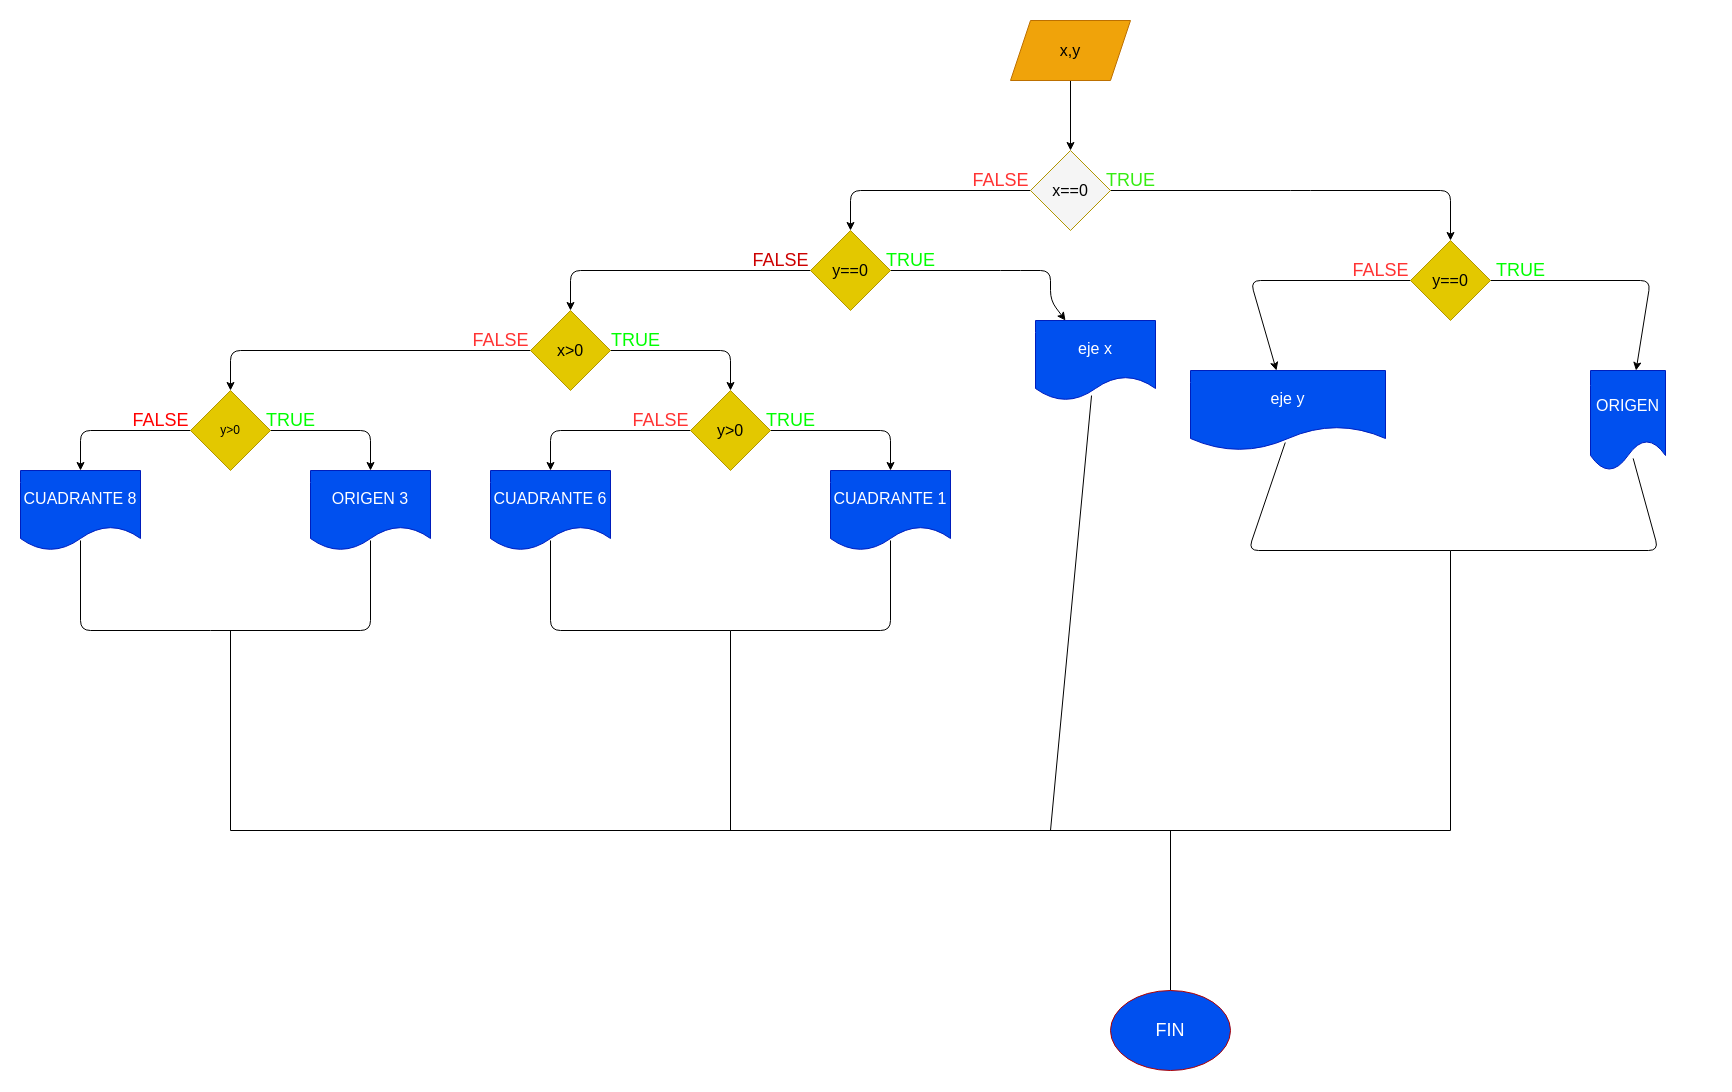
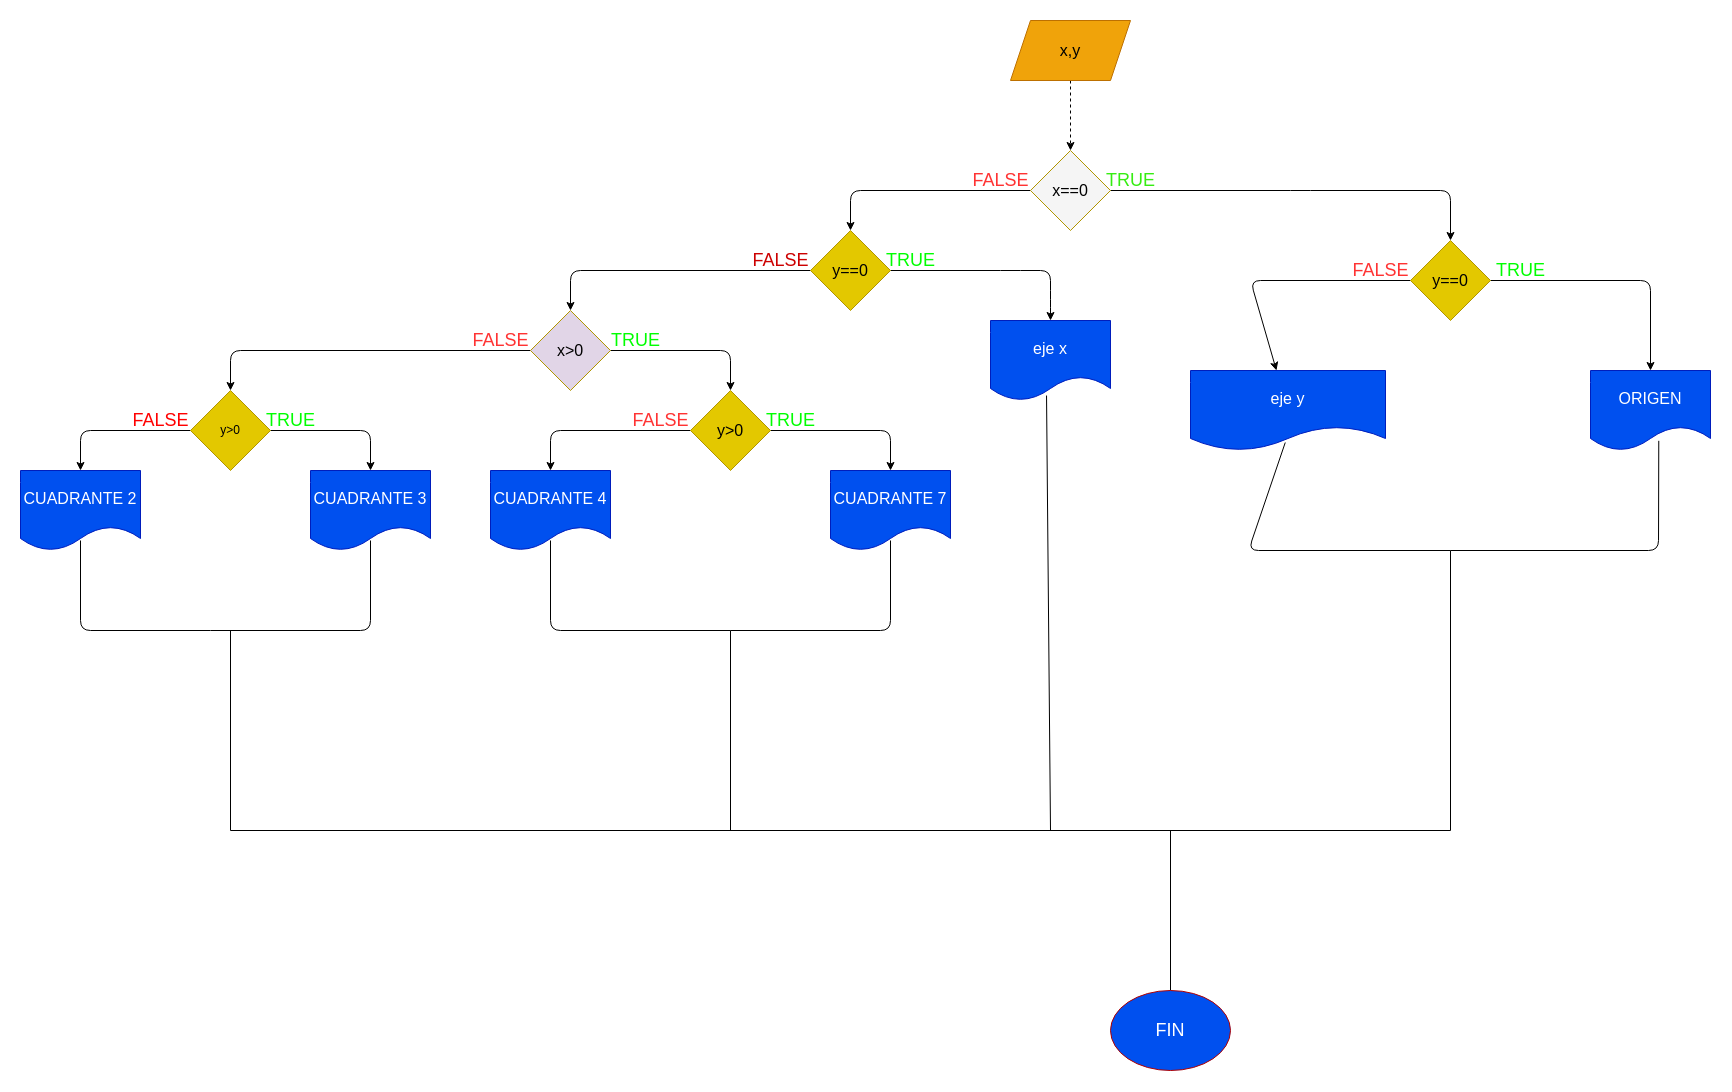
  <mxCell id="0" />
  <mxCell id="1" parent="0" />
- <mxCell id="2" value="" style="edgeStyle=none;html=1;fontSize=18;" edge="1" parent="1" source="3" target="6"><mxGeometry relative="1" as="geometry" /></mxCell>
+ <mxCell id="2" value="" style="edgeStyle=none;html=1;fontSize=18;dashed=1;" edge="1" parent="1" source="3" target="6"><mxGeometry relative="1" as="geometry" /></mxCell>
  <mxCell id="3" value="&lt;font size=&quot;3&quot;&gt;x,y&lt;/font&gt;" style="shape=parallelogram;perimeter=parallelogramPerimeter;whiteSpace=wrap;html=1;fixedSize=1;fillColor=#f0a30a;fontColor=#000000;strokeColor=#BD7000;" vertex="1" parent="1"><mxGeometry x="1010" y="20" width="120" height="60" as="geometry" /></mxCell>
  <mxCell id="4" value="" style="edgeStyle=none;html=1;fontSize=18;" edge="1" parent="1" source="6" target="9"><mxGeometry relative="1" as="geometry"><Array as="points"><mxPoint x="1300" y="190" /><mxPoint x="1450" y="190" /></Array></mxGeometry></mxCell>
  <mxCell id="5" value="" style="edgeStyle=none;html=1;fontSize=18;" edge="1" parent="1" source="6" target="12"><mxGeometry relative="1" as="geometry"><Array as="points"><mxPoint x="850" y="190" /></Array></mxGeometry></mxCell>
  <mxCell id="6" value="&lt;font size=&quot;3&quot;&gt;x==0&lt;br&gt;&lt;/font&gt;" style="rhombus;whiteSpace=wrap;html=1;fillColor=#f5f5f5;fontColor=#000000;strokeColor=#B09500;" vertex="1" parent="1"><mxGeometry x="1030" y="150" width="80" height="80" as="geometry" /></mxCell>
  <mxCell id="7" value="" style="edgeStyle=none;html=1;fontSize=18;" edge="1" parent="1" source="9" target="16"><mxGeometry relative="1" as="geometry"><Array as="points"><mxPoint x="1650" y="280" /></Array></mxGeometry></mxCell>
  <mxCell id="8" value="" style="edgeStyle=none;html=1;fontSize=18;" edge="1" parent="1" source="9" target="20"><mxGeometry relative="1" as="geometry"><Array as="points"><mxPoint x="1250" y="280" /></Array></mxGeometry></mxCell>
  <mxCell id="9" value="&lt;font size=&quot;3&quot;&gt;y==0&lt;/font&gt;" style="rhombus;whiteSpace=wrap;html=1;fillColor=#e3c800;fontColor=#000000;strokeColor=#B09500;" vertex="1" parent="1"><mxGeometry x="1410" y="240" width="80" height="80" as="geometry" /></mxCell>
  <mxCell id="10" value="" style="edgeStyle=none;html=1;fontSize=18;" edge="1" parent="1" source="12" target="15"><mxGeometry relative="1" as="geometry"><Array as="points"><mxPoint x="570" y="270" /></Array></mxGeometry></mxCell>
  <mxCell id="11" value="" style="edgeStyle=none;html=1;fontSize=18;" edge="1" parent="1" source="12" target="21"><mxGeometry relative="1" as="geometry"><Array as="points"><mxPoint x="1010" y="270" /><mxPoint x="1050" y="270" /><mxPoint x="1050" y="300" /></Array></mxGeometry></mxCell>
  <mxCell id="12" value="&lt;font size=&quot;3&quot;&gt;y==0&lt;/font&gt;" style="rhombus;whiteSpace=wrap;html=1;fillColor=#e3c800;fontColor=#000000;strokeColor=#B09500;" vertex="1" parent="1"><mxGeometry y="230" width="80" height="80" as="geometry" x="810" /></mxCell>
  <mxCell id="13" value="" style="edgeStyle=none;html=1;fontSize=18;" edge="1" parent="1" source="15" target="19"><mxGeometry relative="1" as="geometry"><Array as="points"><mxPoint x="730" y="350" /></Array></mxGeometry></mxCell>
  <mxCell id="14" value="" style="edgeStyle=none;html=1;fontSize=18;" edge="1" parent="1" source="15" target="24"><mxGeometry relative="1" as="geometry"><Array as="points"><mxPoint x="230" y="350" /></Array></mxGeometry></mxCell>
- <mxCell id="15" value="&lt;font size=&quot;3&quot;&gt;x&amp;gt;0&lt;/font&gt;" style="rhombus;whiteSpace=wrap;html=1;fillColor=#e3c800;fontColor=#000000;strokeColor=#B09500;" vertex="1" parent="1"><mxGeometry x="530" y="310" width="80" height="80" as="geometry" /></mxCell>
- <mxCell id="16" value="&lt;font size=&quot;3&quot;&gt;ORIGEN&lt;/font&gt;" style="shape=document;whiteSpace=wrap;html=1;boundedLbl=1;fillColor=#0050ef;fontColor=#ffffff;strokeColor=#001DBC;" vertex="1" parent="1"><mxGeometry x="1590" y="370" width="75" height="100" as="geometry" /></mxCell>
+ <mxCell id="15" value="&lt;font size=&quot;3&quot;&gt;x&amp;gt;0&lt;/font&gt;" style="rhombus;whiteSpace=wrap;html=1;fillColor=#e1d5e7;fontColor=#000000;strokeColor=#B09500;" vertex="1" parent="1"><mxGeometry x="530" y="310" width="80" height="80" as="geometry" /></mxCell>
+ <mxCell id="16" value="&lt;font size=&quot;3&quot;&gt;ORIGEN&lt;/font&gt;" style="shape=document;whiteSpace=wrap;html=1;boundedLbl=1;fillColor=#0050ef;fontColor=#ffffff;strokeColor=#001DBC;" vertex="1" parent="1"><mxGeometry x="1590" y="370" width="120" height="80" as="geometry" /></mxCell>
  <mxCell id="17" value="" style="edgeStyle=none;html=1;fontSize=18;" edge="1" parent="1" source="19" target="25"><mxGeometry relative="1" as="geometry"><Array as="points"><mxPoint x="890" y="430" /></Array></mxGeometry></mxCell>
  <mxCell id="18" value="" style="edgeStyle=none;html=1;fontSize=18;" edge="1" parent="1" source="19" target="26"><mxGeometry relative="1" as="geometry"><Array as="points"><mxPoint x="550" y="430" /></Array></mxGeometry></mxCell>
  <mxCell id="19" value="&lt;font size=&quot;3&quot;&gt;y&amp;gt;0&lt;/font&gt;" style="rhombus;whiteSpace=wrap;html=1;fillColor=#e3c800;fontColor=#000000;strokeColor=#B09500;" vertex="1" parent="1"><mxGeometry x="690" y="390" width="80" height="80" as="geometry" /></mxCell>
  <mxCell id="20" value="&lt;font size=&quot;3&quot;&gt;eje y&lt;/font&gt;" style="shape=document;whiteSpace=wrap;html=1;boundedLbl=1;fillColor=#0050ef;fontColor=#ffffff;strokeColor=#001DBC;" vertex="1" parent="1"><mxGeometry x="1190" y="370" width="195" height="80" as="geometry" /></mxCell>
- <mxCell id="21" value="&lt;font size=&quot;3&quot;&gt;eje x&lt;/font&gt;" style="shape=document;whiteSpace=wrap;html=1;boundedLbl=1;fillColor=#0050ef;fontColor=#ffffff;strokeColor=#001DBC;" vertex="1" parent="1"><mxGeometry x="1035" y="320" width="120" height="80" as="geometry" /></mxCell>
+ <mxCell id="21" value="&lt;font size=&quot;3&quot;&gt;eje x&lt;/font&gt;" style="shape=document;whiteSpace=wrap;html=1;boundedLbl=1;fillColor=#0050ef;fontColor=#ffffff;strokeColor=#001DBC;" vertex="1" parent="1"><mxGeometry x="990" y="320" width="120" height="80" as="geometry" /></mxCell>
  <mxCell id="22" value="" style="edgeStyle=none;html=1;fontSize=18;" edge="1" parent="1" source="24" target="27"><mxGeometry relative="1" as="geometry"><Array as="points"><mxPoint x="370" y="430" /></Array></mxGeometry></mxCell>
  <mxCell id="23" value="" style="edgeStyle=none;html=1;fontSize=18;" edge="1" parent="1" source="24" target="28"><mxGeometry relative="1" as="geometry"><Array as="points"><mxPoint x="80" y="430" /></Array></mxGeometry></mxCell>
  <mxCell id="24" value="y&amp;gt;0" style="rhombus;whiteSpace=wrap;html=1;fillColor=#e3c800;fontColor=#000000;strokeColor=#B09500;" vertex="1" parent="1"><mxGeometry x="190" y="390" width="80" height="80" as="geometry" /></mxCell>
- <mxCell id="25" value="&lt;font size=&quot;3&quot;&gt;CUADRANTE 1&lt;/font&gt;" style="shape=document;whiteSpace=wrap;html=1;boundedLbl=1;fillColor=#0050ef;fontColor=#ffffff;strokeColor=#001DBC;" vertex="1" parent="1"><mxGeometry x="830" y="470" width="120" height="80" as="geometry" /></mxCell>
- <mxCell id="26" value="&lt;font size=&quot;3&quot;&gt;CUADRANTE 6&lt;/font&gt;" style="shape=document;whiteSpace=wrap;html=1;boundedLbl=1;fillColor=#0050ef;fontColor=#ffffff;strokeColor=#001DBC;" vertex="1" parent="1"><mxGeometry x="490" y="470" width="120" height="80" as="geometry" /></mxCell>
- <mxCell id="27" value="&lt;font size=&quot;3&quot;&gt;ORIGEN 3&lt;/font&gt;" style="shape=document;whiteSpace=wrap;html=1;boundedLbl=1;fillColor=#0050ef;fontColor=#ffffff;strokeColor=#001DBC;" vertex="1" parent="1"><mxGeometry x="310" y="470" width="120" height="80" as="geometry" /></mxCell>
- <mxCell id="28" value="&lt;font size=&quot;3&quot;&gt;CUADRANTE 8&lt;/font&gt;" style="shape=document;whiteSpace=wrap;html=1;boundedLbl=1;fillColor=#0050ef;fontColor=#ffffff;strokeColor=#001DBC;" vertex="1" parent="1"><mxGeometry x="20" y="470" width="120" height="80" as="geometry" /></mxCell>
+ <mxCell id="25" value="&lt;font size=&quot;3&quot;&gt;CUADRANTE 7&lt;/font&gt;" style="shape=document;whiteSpace=wrap;html=1;boundedLbl=1;fillColor=#0050ef;fontColor=#ffffff;strokeColor=#001DBC;" vertex="1" parent="1"><mxGeometry x="830" y="470" width="120" height="80" as="geometry" /></mxCell>
+ <mxCell id="26" value="&lt;font size=&quot;3&quot;&gt;CUADRANTE 4&lt;/font&gt;" style="shape=document;whiteSpace=wrap;html=1;boundedLbl=1;fillColor=#0050ef;fontColor=#ffffff;strokeColor=#001DBC;" vertex="1" parent="1"><mxGeometry x="490" y="470" width="120" height="80" as="geometry" /></mxCell>
+ <mxCell id="27" value="&lt;font size=&quot;3&quot;&gt;CUADRANTE 3&lt;/font&gt;" style="shape=document;whiteSpace=wrap;html=1;boundedLbl=1;fillColor=#0050ef;fontColor=#ffffff;strokeColor=#001DBC;" vertex="1" parent="1"><mxGeometry x="310" y="470" width="120" height="80" as="geometry" /></mxCell>
+ <mxCell id="28" value="&lt;font size=&quot;3&quot;&gt;CUADRANTE 2&lt;/font&gt;" style="shape=document;whiteSpace=wrap;html=1;boundedLbl=1;fillColor=#0050ef;fontColor=#ffffff;strokeColor=#001DBC;" vertex="1" parent="1"><mxGeometry x="20" y="470" width="120" height="80" as="geometry" /></mxCell>
  <mxCell id="29" value="" style="endArrow=none;html=1;fontSize=18;" edge="1" parent="1"><mxGeometry width="50" height="50" relative="1" as="geometry"><mxPoint x="730" y="630" as="sourcePoint" /><mxPoint x="550" y="540" as="targetPoint" /><Array as="points"><mxPoint x="550" y="630" /></Array></mxGeometry></mxCell>
  <mxCell id="30" value="" style="endArrow=none;html=1;fontSize=18;" edge="1" parent="1"><mxGeometry width="50" height="50" relative="1" as="geometry"><mxPoint x="730" y="630" as="sourcePoint" /><mxPoint x="890" y="540" as="targetPoint" /><Array as="points"><mxPoint x="890" y="630" /></Array></mxGeometry></mxCell>
  <mxCell id="31" value="" style="endArrow=none;html=1;fontSize=18;" edge="1" parent="1"><mxGeometry width="50" height="50" relative="1" as="geometry"><mxPoint x="210" y="630" as="sourcePoint" /><mxPoint x="80" y="540" as="targetPoint" /><Array as="points"><mxPoint x="80" y="630" /></Array></mxGeometry></mxCell>
  <mxCell id="32" value="" style="endArrow=none;html=1;fontSize=18;" edge="1" parent="1"><mxGeometry width="50" height="50" relative="1" as="geometry"><mxPoint x="210" y="630" as="sourcePoint" /><mxPoint x="370" y="540" as="targetPoint" /><Array as="points"><mxPoint x="370" y="630" /></Array></mxGeometry></mxCell>
  <mxCell id="33" value="" style="endArrow=none;html=1;fontSize=18;" edge="1" parent="1"><mxGeometry width="50" height="50" relative="1" as="geometry"><mxPoint x="230" y="830" as="sourcePoint" /><mxPoint x="230" y="630" as="targetPoint" /></mxGeometry></mxCell>
  <mxCell id="34" value="" style="endArrow=none;html=1;fontSize=18;" edge="1" parent="1"><mxGeometry width="50" height="50" relative="1" as="geometry"><mxPoint x="730" y="830" as="sourcePoint" /><mxPoint x="730" y="630" as="targetPoint" /></mxGeometry></mxCell>
  <mxCell id="35" value="" style="endArrow=none;html=1;fontSize=18;entryX=0.467;entryY=0.938;entryDx=0;entryDy=0;entryPerimeter=0;" edge="1" parent="1" target="21"><mxGeometry width="50" height="50" relative="1" as="geometry"><mxPoint x="1050" y="830" as="sourcePoint" /><mxPoint x="1050" y="390" as="targetPoint" /></mxGeometry></mxCell>
  <mxCell id="36" value="" style="endArrow=none;html=1;fontSize=18;entryX=0.486;entryY=0.9;entryDx=0;entryDy=0;entryPerimeter=0;" edge="1" parent="1" target="20"><mxGeometry width="50" height="50" relative="1" as="geometry"><mxPoint x="1450" y="550" as="sourcePoint" /><mxPoint x="1180" y="580" as="targetPoint" /><Array as="points"><mxPoint x="1248" y="550" /></Array></mxGeometry></mxCell>
  <mxCell id="37" value="" style="endArrow=none;html=1;fontSize=18;entryX=0.569;entryY=0.879;entryDx=0;entryDy=0;entryPerimeter=0;" edge="1" parent="1" target="16"><mxGeometry width="50" height="50" relative="1" as="geometry"><mxPoint x="1450" y="550" as="sourcePoint" /><mxPoint x="1180" y="580" as="targetPoint" /><Array as="points"><mxPoint x="1658" y="550" /></Array></mxGeometry></mxCell>
  <mxCell id="38" value="" style="endArrow=none;html=1;fontSize=18;" edge="1" parent="1"><mxGeometry width="50" height="50" relative="1" as="geometry"><mxPoint x="1450" y="830" as="sourcePoint" /><mxPoint x="1450" y="550" as="targetPoint" /></mxGeometry></mxCell>
  <mxCell id="39" value="" style="endArrow=none;html=1;fontSize=18;" edge="1" parent="1"><mxGeometry width="50" height="50" relative="1" as="geometry"><mxPoint x="230" y="830" as="sourcePoint" /><mxPoint x="1450" y="830" as="targetPoint" /></mxGeometry></mxCell>
  <mxCell id="40" value="" style="endArrow=none;html=1;fontSize=18;startArrow=none;" edge="1" parent="1" source="42"><mxGeometry width="50" height="50" relative="1" as="geometry"><mxPoint x="1160" y="1070" as="sourcePoint" /><mxPoint x="1170" y="830" as="targetPoint" /></mxGeometry></mxCell>
  <mxCell id="41" value="" style="endArrow=none;html=1;fontSize=18;" edge="1" parent="1" target="42"><mxGeometry width="50" height="50" relative="1" as="geometry"><mxPoint x="1160" y="1070" as="sourcePoint" /><mxPoint x="1160" y="830" as="targetPoint" /></mxGeometry></mxCell>
  <mxCell id="42" value="FIN" style="ellipse;whiteSpace=wrap;html=1;fontSize=18;fillColor=#0050ef;fontColor=#ffffff;strokeColor=#B20000;" vertex="1" parent="1"><mxGeometry x="1110" y="990" width="120" height="80" as="geometry" /></mxCell>
  <mxCell id="43" value="&lt;font color=&quot;#ff3333&quot;&gt;FALSE&lt;/font&gt;" style="text;html=1;align=center;verticalAlign=middle;resizable=0;points=[];autosize=1;strokeColor=none;fillColor=none;fontSize=18;" vertex="1" parent="1"><mxGeometry x="960" y="160" width="80" height="40" as="geometry" /></mxCell>
  <mxCell id="44" value="&lt;font color=&quot;#36ed12&quot;&gt;TRUE&lt;/font&gt;" style="text;html=1;align=center;verticalAlign=middle;resizable=0;points=[];autosize=1;strokeColor=none;fillColor=none;fontSize=18;" vertex="1" parent="1"><mxGeometry x="1095" y="160" width="70" height="40" as="geometry" /></mxCell>
  <mxCell id="45" value="FALSE" style="text;html=1;align=center;verticalAlign=middle;resizable=0;points=[];autosize=1;strokeColor=none;fillColor=none;fontSize=18;fontColor=#FF3333;" vertex="1" parent="1"><mxGeometry x="1340" y="250" width="80" height="40" as="geometry" /></mxCell>
  <mxCell id="46" value="&lt;font color=&quot;#00ff00&quot;&gt;TRUE&lt;/font&gt;" style="text;html=1;align=center;verticalAlign=middle;resizable=0;points=[];autosize=1;strokeColor=none;fillColor=none;fontSize=18;fontColor=#FF3333;" vertex="1" parent="1"><mxGeometry x="1485" y="250" width="70" height="40" as="geometry" /></mxCell>
  <mxCell id="47" value="TRUE" style="text;html=1;align=center;verticalAlign=middle;resizable=0;points=[];autosize=1;strokeColor=none;fillColor=none;fontSize=18;fontColor=#00FF00;" vertex="1" parent="1"><mxGeometry x="600" y="320" width="70" height="40" as="geometry" /></mxCell>
  <mxCell id="48" value="&lt;font color=&quot;#ff3333&quot;&gt;FALSE&lt;/font&gt;" style="text;html=1;align=center;verticalAlign=middle;resizable=0;points=[];autosize=1;strokeColor=none;fillColor=none;fontSize=18;fontColor=#00FF00;" vertex="1" parent="1"><mxGeometry x="460" y="320" width="80" height="40" as="geometry" /></mxCell>
  <mxCell id="49" value="&lt;font color=&quot;#00ff00&quot;&gt;TRUE&lt;/font&gt;" style="text;html=1;align=center;verticalAlign=middle;resizable=0;points=[];autosize=1;strokeColor=none;fillColor=none;fontSize=18;fontColor=#FF3333;" vertex="1" parent="1"><mxGeometry x="755" y="400" width="70" height="40" as="geometry" /></mxCell>
  <mxCell id="50" value="&lt;font color=&quot;#ff3333&quot;&gt;FALSE&lt;/font&gt;" style="text;html=1;align=center;verticalAlign=middle;resizable=0;points=[];autosize=1;strokeColor=none;fillColor=none;fontSize=18;fontColor=#00FF00;" vertex="1" parent="1"><mxGeometry x="620" y="400" width="80" height="40" as="geometry" /></mxCell>
  <mxCell id="51" value="&lt;font color=&quot;#00ff00&quot;&gt;TRUE&lt;/font&gt;" style="text;html=1;align=center;verticalAlign=middle;resizable=0;points=[];autosize=1;strokeColor=none;fillColor=none;fontSize=18;fontColor=#FF3333;" vertex="1" parent="1"><mxGeometry x="255" y="400" width="70" height="40" as="geometry" /></mxCell>
  <mxCell id="52" value="&lt;font color=&quot;#ff0000&quot;&gt;FALSE&lt;/font&gt;" style="text;html=1;align=center;verticalAlign=middle;resizable=0;points=[];autosize=1;strokeColor=none;fillColor=none;fontSize=18;fontColor=#00FF00;" vertex="1" parent="1"><mxGeometry x="120" y="400" width="80" height="40" as="geometry" /></mxCell>
  <mxCell id="53" value="&lt;font color=&quot;#00ff00&quot;&gt;TRUE&lt;/font&gt;" style="text;html=1;align=center;verticalAlign=middle;resizable=0;points=[];autosize=1;strokeColor=none;fillColor=none;fontSize=18;fontColor=#FF0000;" vertex="1" parent="1"><mxGeometry x="875" y="240" width="70" height="40" as="geometry" /></mxCell>
  <mxCell id="54" value="&lt;font color=&quot;#cc0000&quot;&gt;FALSE&lt;/font&gt;" style="text;html=1;align=center;verticalAlign=middle;resizable=0;points=[];autosize=1;strokeColor=none;fillColor=none;fontSize=18;fontColor=#00FF00;" vertex="1" parent="1"><mxGeometry x="740" y="240" width="80" height="40" as="geometry" /></mxCell>
